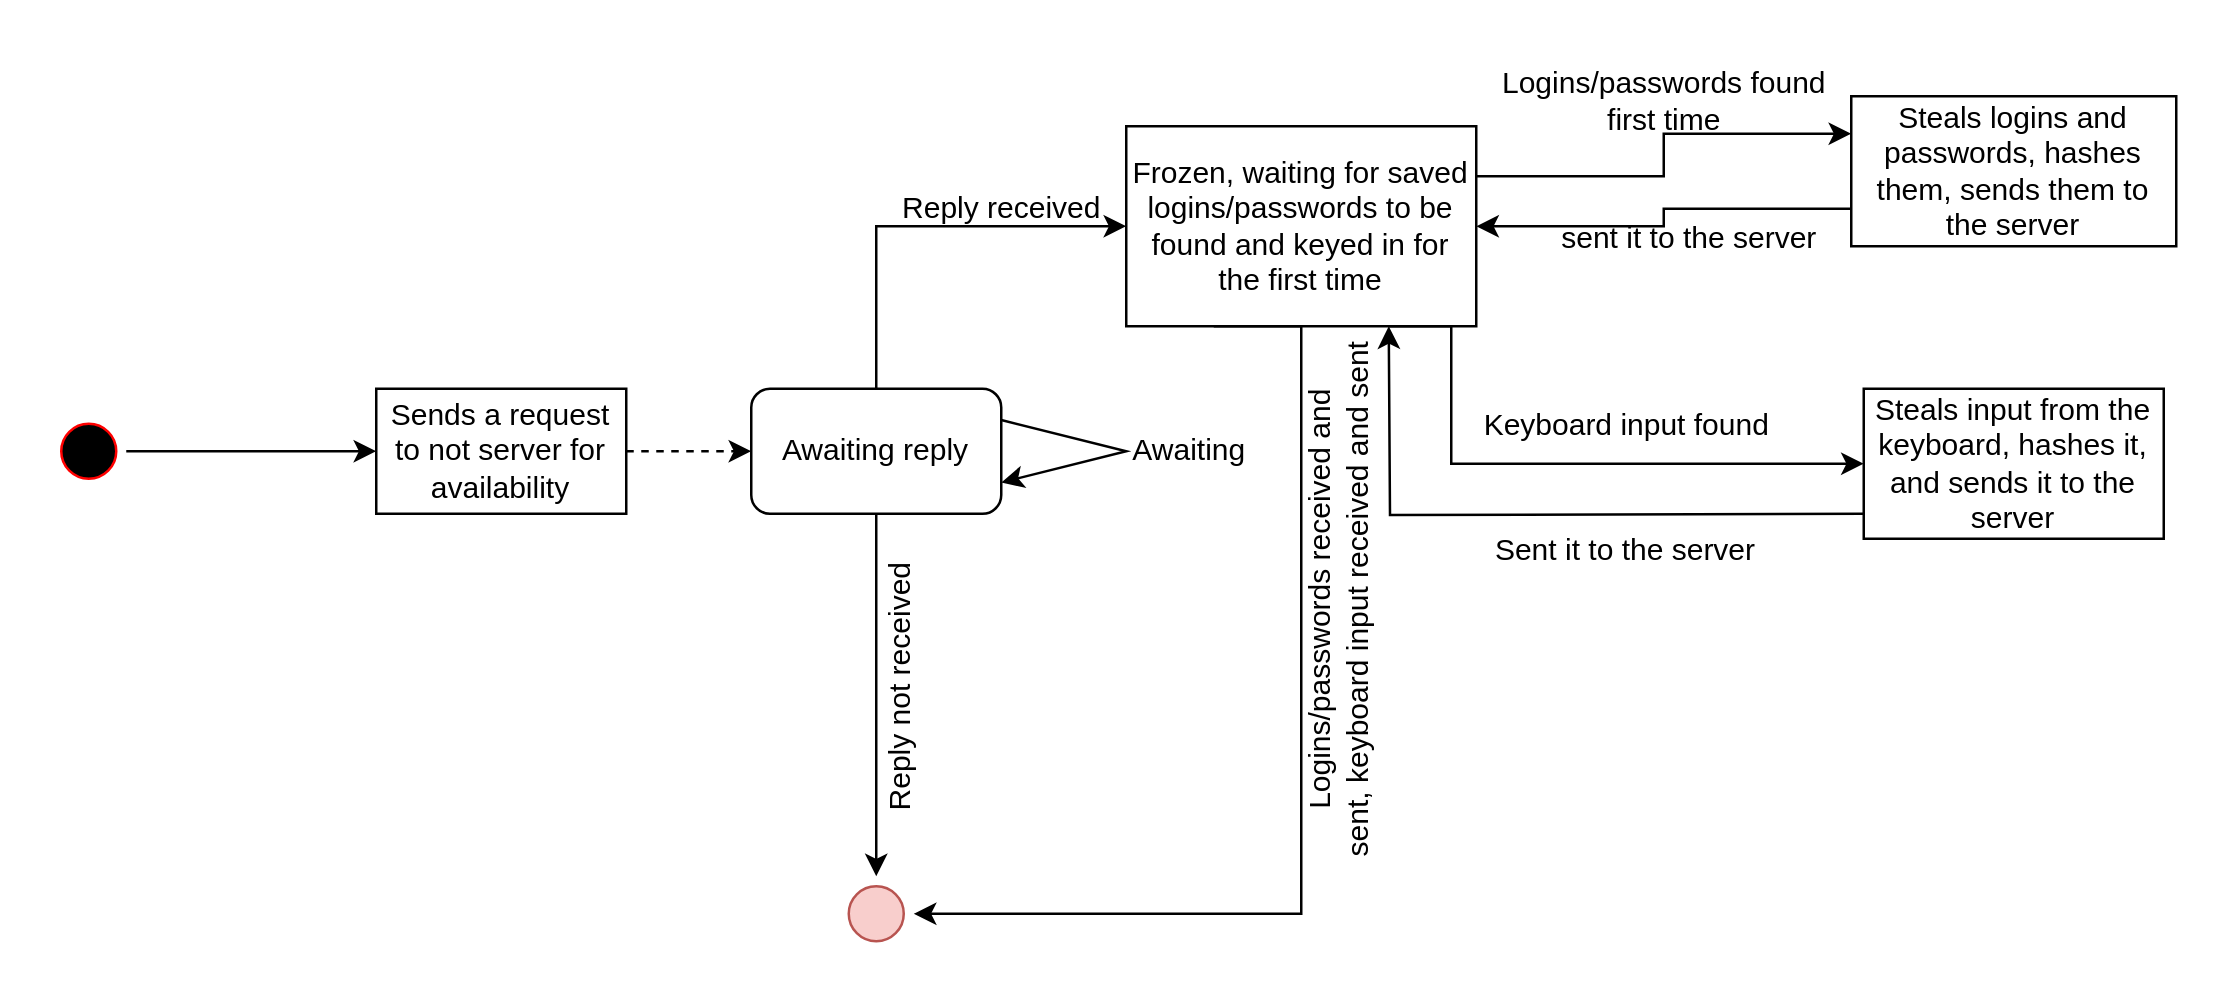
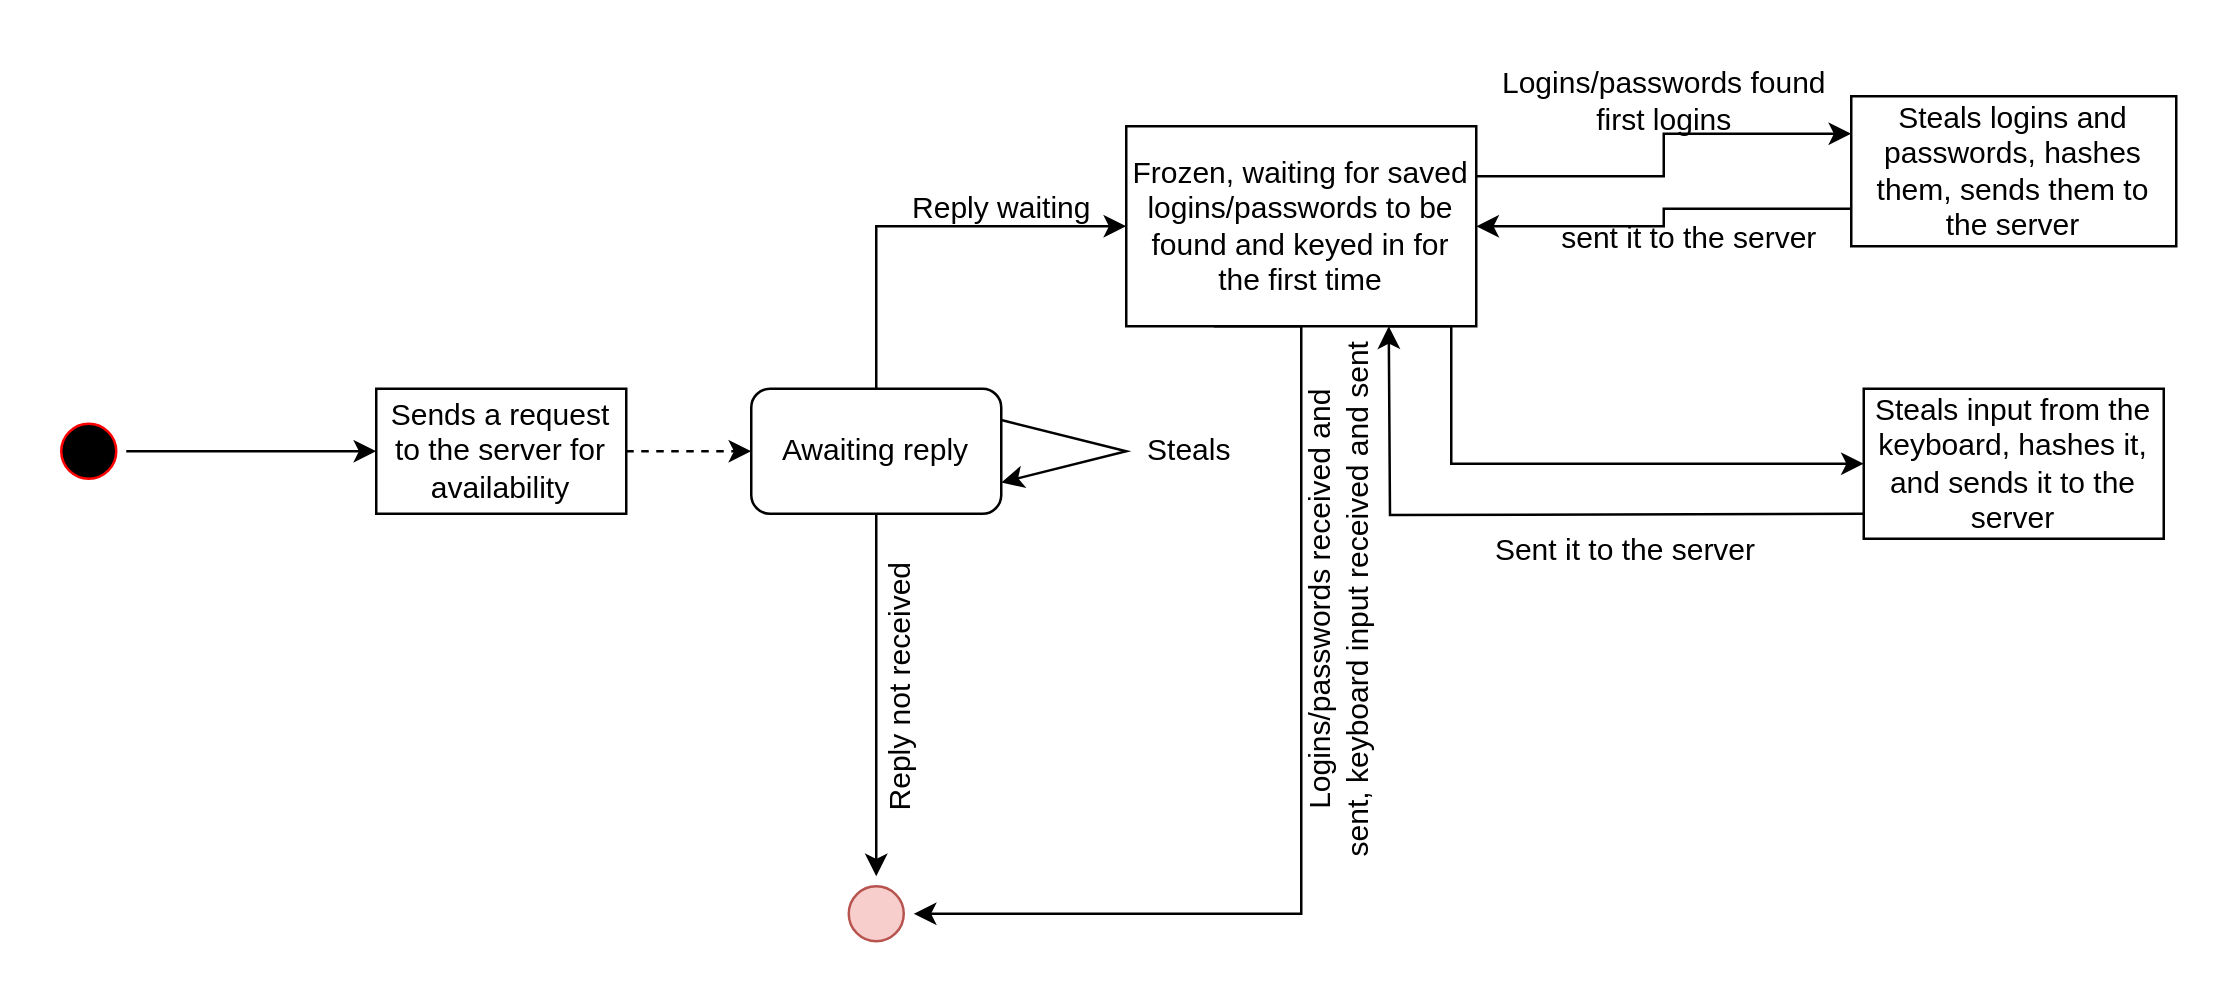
  <mxCell id="0" />
  <mxCell id="1" parent="0" />
  <mxCell id="2" style="edgeStyle=orthogonalEdgeStyle;rounded=0;orthogonalLoop=1;jettySize=auto;html=1;exitX=0.5;exitY=0;exitDx=0;exitDy=0;entryX=0;entryY=0.5;entryDx=0;entryDy=0;" edge="1" parent="1" source="3" target="5"><mxGeometry relative="1" as="geometry" /></mxCell>
  <mxCell id="3" value="" style="ellipse;html=1;shape=startState;fillColor=#000000;strokeColor=#ff0000;rounded=1;shadow=0;comic=0;labelBackgroundColor=none;fontFamily=Verdana;fontSize=12;fontColor=#000000;align=center;direction=south;" parent="1" vertex="1"><mxGeometry x="20" y="165" width="30" height="30" as="geometry" /></mxCell>
  <mxCell id="4" style="edgeStyle=orthogonalEdgeStyle;rounded=0;orthogonalLoop=1;jettySize=auto;html=1;exitX=1;exitY=0.5;exitDx=0;exitDy=0;entryX=0;entryY=0.5;entryDx=0;entryDy=0;dashed=1;" edge="1" parent="1" source="5" target="8"><mxGeometry relative="1" as="geometry" /></mxCell>
- <mxCell id="5" value="Sends a request to not server for availability" style="rounded=0;whiteSpace=wrap;html=1;" vertex="1" parent="1"><mxGeometry x="150" y="155" width="100" height="50" as="geometry" /></mxCell>
+ <mxCell id="5" value="Sends a request to the server for availability" style="rounded=0;whiteSpace=wrap;html=1;" vertex="1" parent="1"><mxGeometry x="150" y="155" width="100" height="50" as="geometry" /></mxCell>
  <mxCell id="6" style="edgeStyle=orthogonalEdgeStyle;rounded=0;orthogonalLoop=1;jettySize=auto;html=1;exitX=0.5;exitY=1;exitDx=0;exitDy=0;entryX=0;entryY=0.5;entryDx=0;entryDy=0;" edge="1" parent="1" source="8" target="11"><mxGeometry relative="1" as="geometry" /></mxCell>
  <mxCell id="7" style="edgeStyle=orthogonalEdgeStyle;rounded=0;orthogonalLoop=1;jettySize=auto;html=1;exitX=0.5;exitY=0;exitDx=0;exitDy=0;entryX=0;entryY=0.5;entryDx=0;entryDy=0;" edge="1" parent="1" source="8" target="16"><mxGeometry relative="1" as="geometry" /></mxCell>
  <mxCell id="8" value="Awaiting reply" style="whiteSpace=wrap;html=1;rounded=1;" vertex="1" parent="1"><mxGeometry x="300" y="155" width="100" height="50" as="geometry" /></mxCell>
  <mxCell id="9" value="" style="endArrow=classic;html=1;rounded=0;exitX=1;exitY=0.25;exitDx=0;exitDy=0;entryX=1;entryY=0.75;entryDx=0;entryDy=0;" edge="1" parent="1" source="8" target="8"><mxGeometry width="50" height="50" relative="1" as="geometry"><mxPoint x="380" y="380" as="sourcePoint" /><mxPoint x="430" y="330" as="targetPoint" /><Array as="points"><mxPoint x="450" y="180" /></Array></mxGeometry></mxCell>
- <mxCell id="10" value="Awaiting" style="text;html=1;align=center;verticalAlign=middle;resizable=0;points=[];autosize=1;strokeColor=none;fillColor=none;" vertex="1" parent="1"><mxGeometry x="440" y="165" width="70" height="30" as="geometry" /></mxCell>
+ <mxCell id="10" value="Steals" style="text;html=1;align=center;verticalAlign=middle;resizable=0;points=[];autosize=1;strokeColor=none;fillColor=none;" vertex="1" parent="1"><mxGeometry x="440" y="165" width="70" height="30" as="geometry" /></mxCell>
  <mxCell id="11" value="" style="ellipse;html=1;shape=startState;fillColor=#f8cecc;strokeColor=#b85450;rounded=1;shadow=0;comic=0;labelBackgroundColor=none;fontFamily=Verdana;fontSize=12;align=center;direction=south;" vertex="1" parent="1"><mxGeometry x="335" y="350" width="30" height="30" as="geometry" /></mxCell>
  <mxCell id="12" value="Reply not received" style="text;html=1;align=center;verticalAlign=middle;resizable=0;points=[];autosize=1;strokeColor=none;fillColor=none;rotation=-90;" vertex="1" parent="1"><mxGeometry x="300" y="260" width="120" height="30" as="geometry" /></mxCell>
  <mxCell id="13" style="edgeStyle=orthogonalEdgeStyle;rounded=0;orthogonalLoop=1;jettySize=auto;html=1;exitX=1;exitY=0.25;exitDx=0;exitDy=0;entryX=0;entryY=0.25;entryDx=0;entryDy=0;" edge="1" parent="1" source="16" target="19"><mxGeometry relative="1" as="geometry" /></mxCell>
  <mxCell id="14" style="edgeStyle=orthogonalEdgeStyle;rounded=0;orthogonalLoop=1;jettySize=auto;html=1;exitX=0.75;exitY=1;exitDx=0;exitDy=0;entryX=0;entryY=0.5;entryDx=0;entryDy=0;" edge="1" parent="1" source="16" target="23"><mxGeometry relative="1" as="geometry"><Array as="points"><mxPoint x="580" y="130" /><mxPoint x="580" y="185" /></Array></mxGeometry></mxCell>
  <mxCell id="15" style="edgeStyle=orthogonalEdgeStyle;rounded=0;orthogonalLoop=1;jettySize=auto;html=1;exitX=0.25;exitY=1;exitDx=0;exitDy=0;entryX=0.5;entryY=0;entryDx=0;entryDy=0;" edge="1" parent="1" source="16" target="11"><mxGeometry relative="1" as="geometry"><Array as="points"><mxPoint x="520" y="130" /><mxPoint x="520" y="365" /></Array></mxGeometry></mxCell>
  <mxCell id="16" value="Frozen, waiting for saved logins/passwords to be found and keyed in for the first time" style="rounded=0;whiteSpace=wrap;html=1;" vertex="1" parent="1"><mxGeometry x="450" y="50" width="140" height="80" as="geometry" /></mxCell>
- <mxCell id="17" value="Reply received" style="text;html=1;align=center;verticalAlign=middle;resizable=0;points=[];autosize=1;strokeColor=none;fillColor=none;" vertex="1" parent="1"><mxGeometry x="350" y="68" width="100" height="30" as="geometry" /></mxCell>
+ <mxCell id="17" value="Reply waiting" style="text;html=1;align=center;verticalAlign=middle;resizable=0;points=[];autosize=1;strokeColor=none;fillColor=none;" vertex="1" parent="1"><mxGeometry x="350" y="68" width="100" height="30" as="geometry" /></mxCell>
  <mxCell id="18" style="edgeStyle=orthogonalEdgeStyle;rounded=0;orthogonalLoop=1;jettySize=auto;html=1;exitX=0;exitY=0.75;exitDx=0;exitDy=0;entryX=1;entryY=0.5;entryDx=0;entryDy=0;" edge="1" parent="1" source="19" target="16"><mxGeometry relative="1" as="geometry" /></mxCell>
  <mxCell id="19" value="Steals logins and passwords, hashes them, sends them to the server" style="rounded=0;whiteSpace=wrap;html=1;" vertex="1" parent="1"><mxGeometry x="740" y="38" width="130" height="60" as="geometry" /></mxCell>
- <mxCell id="20" value="Logins/passwords found &lt;br&gt;first time" style="text;html=1;align=center;verticalAlign=middle;resizable=0;points=[];autosize=1;strokeColor=none;fillColor=none;" vertex="1" parent="1"><mxGeometry x="590" width="150" height="40" as="geometry" y="20" /></mxCell>
+ <mxCell id="20" value="Logins/passwords found &lt;br&gt;first logins" style="text;html=1;align=center;verticalAlign=middle;resizable=0;points=[];autosize=1;strokeColor=none;fillColor=none;" vertex="1" parent="1"><mxGeometry x="590" width="150" height="40" as="geometry" y="20" /></mxCell>
  <mxCell id="21" value="sent it to the server" style="text;html=1;align=center;verticalAlign=middle;resizable=0;points=[];autosize=1;strokeColor=none;fillColor=none;" vertex="1" parent="1"><mxGeometry x="610" y="80" width="130" height="30" as="geometry" /></mxCell>
  <mxCell id="22" style="edgeStyle=orthogonalEdgeStyle;rounded=0;orthogonalLoop=1;jettySize=auto;html=1;exitX=0;exitY=1;exitDx=0;exitDy=0;" edge="1" parent="1"><mxGeometry relative="1" as="geometry"><mxPoint x="745" y="205" as="sourcePoint" /><mxPoint x="555" y="130" as="targetPoint" /></mxGeometry></mxCell>
  <mxCell id="23" value="Steals input from the keyboard, hashes it, and sends it to the server" style="rounded=0;whiteSpace=wrap;html=1;" vertex="1" parent="1"><mxGeometry x="745" y="155" width="120" height="60" as="geometry" /></mxCell>
- <mxCell id="24" value="Keyboard input found" style="text;html=1;align=center;verticalAlign=middle;resizable=0;points=[];autosize=1;strokeColor=none;fillColor=none;" vertex="1" parent="1"><mxGeometry x="580" y="155" width="140" height="30" as="geometry" /></mxCell>
  <mxCell id="25" value="Sent it to the server" style="text;html=1;strokeColor=none;fillColor=none;align=center;verticalAlign=middle;whiteSpace=wrap;rounded=0;" vertex="1" parent="1"><mxGeometry x="590" y="205" width="120" height="30" as="geometry" /></mxCell>
  <mxCell id="26" value="Logins/passwords received and &lt;br&gt;sent, keyboard input received and sent" style="text;html=1;align=center;verticalAlign=middle;resizable=0;points=[];autosize=1;strokeColor=none;fillColor=none;rotation=270;" vertex="1" parent="1"><mxGeometry x="420" y="220" width="230" height="40" as="geometry" /></mxCell>
